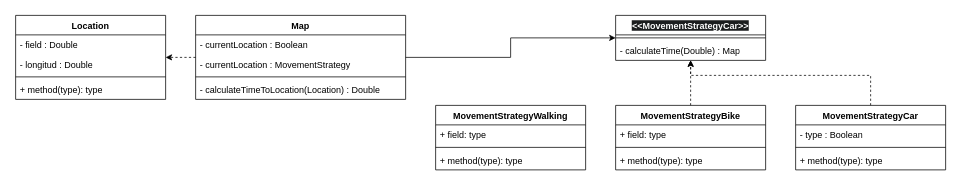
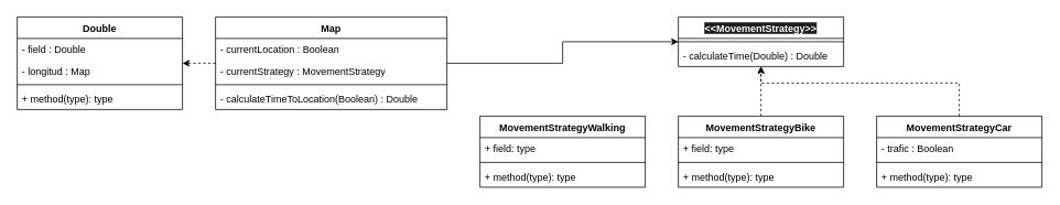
  <mxCell id="0" />
  <mxCell id="1" parent="0" />
  <mxCell id="2" style="edgeStyle=orthogonalEdgeStyle;rounded=0;orthogonalLoop=1;jettySize=auto;html=1;dashed=1;" edge="1" parent="1" source="4" target="9"><mxGeometry relative="1" as="geometry" /></mxCell>
  <mxCell id="3" style="edgeStyle=orthogonalEdgeStyle;rounded=0;orthogonalLoop=1;jettySize=auto;html=1;" edge="1" parent="1" source="4" target="14"><mxGeometry relative="1" as="geometry" /></mxCell>
  <mxCell id="4" value="Map" style="swimlane;fontStyle=1;align=center;verticalAlign=top;childLayout=stackLayout;horizontal=1;startSize=26;horizontalStack=0;resizeParent=1;resizeParentMax=0;resizeLast=0;collapsible=1;marginBottom=0;whiteSpace=wrap;html=1;" vertex="1" parent="1"><mxGeometry x="260" y="20" width="280" height="112" as="geometry" /></mxCell>
  <mxCell id="5" value="- currentLocation : Boolean" style="text;strokeColor=none;fillColor=none;align=left;verticalAlign=top;spacingLeft=4;spacingRight=4;overflow=hidden;rotatable=0;points=[[0,0.5],[1,0.5]];portConstraint=eastwest;whiteSpace=wrap;html=1;" vertex="1" parent="4"><mxGeometry y="26" width="280" height="26" as="geometry" /></mxCell>
- <mxCell id="6" value="- currentLocation : MovementStrategy" style="text;strokeColor=none;fillColor=none;align=left;verticalAlign=top;spacingLeft=4;spacingRight=4;overflow=hidden;rotatable=0;points=[[0,0.5],[1,0.5]];portConstraint=eastwest;whiteSpace=wrap;html=1;" vertex="1" parent="4"><mxGeometry y="52" width="280" height="26" as="geometry" /></mxCell>
+ <mxCell id="6" value="- currentStrategy : MovementStrategy" style="text;strokeColor=none;fillColor=none;align=left;verticalAlign=top;spacingLeft=4;spacingRight=4;overflow=hidden;rotatable=0;points=[[0,0.5],[1,0.5]];portConstraint=eastwest;whiteSpace=wrap;html=1;" vertex="1" parent="4"><mxGeometry y="52" width="280" height="26" as="geometry" /></mxCell>
  <mxCell id="7" value="" style="line;strokeWidth=1;fillColor=none;align=left;verticalAlign=middle;spacingTop=-1;spacingLeft=3;spacingRight=3;rotatable=0;labelPosition=right;points=[];portConstraint=eastwest;strokeColor=inherit;" vertex="1" parent="4"><mxGeometry y="78" width="280" height="8" as="geometry" /></mxCell>
- <mxCell id="8" value="- calculateTimeToLocation(Location) : Double" style="text;strokeColor=none;fillColor=none;align=left;verticalAlign=top;spacingLeft=4;spacingRight=4;overflow=hidden;rotatable=0;points=[[0,0.5],[1,0.5]];portConstraint=eastwest;whiteSpace=wrap;html=1;" vertex="1" parent="4"><mxGeometry y="86" width="280" height="26" as="geometry" /></mxCell>
- <mxCell id="9" value="Location" style="swimlane;fontStyle=1;align=center;verticalAlign=top;childLayout=stackLayout;horizontal=1;startSize=26;horizontalStack=0;resizeParent=1;resizeParentMax=0;resizeLast=0;collapsible=1;marginBottom=0;whiteSpace=wrap;html=1;" vertex="1" parent="1"><mxGeometry x="20" y="20" width="200" height="112" as="geometry" /></mxCell>
+ <mxCell id="8" value="- calculateTimeToLocation(Boolean) : Double" style="text;strokeColor=none;fillColor=none;align=left;verticalAlign=top;spacingLeft=4;spacingRight=4;overflow=hidden;rotatable=0;points=[[0,0.5],[1,0.5]];portConstraint=eastwest;whiteSpace=wrap;html=1;" vertex="1" parent="4"><mxGeometry y="86" width="280" height="26" as="geometry" /></mxCell>
+ <mxCell id="9" value="Double" style="swimlane;fontStyle=1;align=center;verticalAlign=top;childLayout=stackLayout;horizontal=1;startSize=26;horizontalStack=0;resizeParent=1;resizeParentMax=0;resizeLast=0;collapsible=1;marginBottom=0;whiteSpace=wrap;html=1;" vertex="1" parent="1"><mxGeometry x="20" y="20" width="200" height="112" as="geometry" /></mxCell>
  <mxCell id="10" value="- field : Double" style="text;strokeColor=none;fillColor=none;align=left;verticalAlign=top;spacingLeft=4;spacingRight=4;overflow=hidden;rotatable=0;points=[[0,0.5],[1,0.5]];portConstraint=eastwest;whiteSpace=wrap;html=1;" vertex="1" parent="9"><mxGeometry y="26" width="200" height="26" as="geometry" /></mxCell>
- <mxCell id="11" value="- longitud : Double" style="text;strokeColor=none;fillColor=none;align=left;verticalAlign=top;spacingLeft=4;spacingRight=4;overflow=hidden;rotatable=0;points=[[0,0.5],[1,0.5]];portConstraint=eastwest;whiteSpace=wrap;html=1;" vertex="1" parent="9"><mxGeometry y="52" width="200" height="26" as="geometry" /></mxCell>
+ <mxCell id="11" value="- longitud : Map" style="text;strokeColor=none;fillColor=none;align=left;verticalAlign=top;spacingLeft=4;spacingRight=4;overflow=hidden;rotatable=0;points=[[0,0.5],[1,0.5]];portConstraint=eastwest;whiteSpace=wrap;html=1;" vertex="1" parent="9"><mxGeometry y="52" width="200" height="26" as="geometry" /></mxCell>
  <mxCell id="12" value="" style="line;strokeWidth=1;fillColor=none;align=left;verticalAlign=middle;spacingTop=-1;spacingLeft=3;spacingRight=3;rotatable=0;labelPosition=right;points=[];portConstraint=eastwest;strokeColor=inherit;" vertex="1" parent="9"><mxGeometry y="78" width="200" height="8" as="geometry" /></mxCell>
  <mxCell id="13" value="+ method(type): type" style="text;strokeColor=none;fillColor=none;align=left;verticalAlign=top;spacingLeft=4;spacingRight=4;overflow=hidden;rotatable=0;points=[[0,0.5],[1,0.5]];portConstraint=eastwest;whiteSpace=wrap;html=1;" vertex="1" parent="9"><mxGeometry y="86" width="200" height="26" as="geometry" /></mxCell>
- <mxCell id="14" value="&lt;span style=&quot;color: rgb(255, 255, 255); font-family: Helvetica; font-size: 12px; font-style: normal; font-variant-ligatures: normal; font-variant-caps: normal; letter-spacing: normal; orphans: 2; text-align: left; text-indent: 0px; text-transform: none; widows: 2; word-spacing: 0px; -webkit-text-stroke-width: 0px; white-space: normal; background-color: rgb(27, 29, 30); text-decoration-thickness: initial; text-decoration-style: initial; text-decoration-color: initial; float: none; display: inline !important;&quot;&gt;&lt;b&gt;&amp;lt;&amp;lt;MovementStrategyCar&amp;gt;&amp;gt;&lt;/b&gt;&lt;/span&gt;" style="swimlane;fontStyle=0;align=center;verticalAlign=top;childLayout=stackLayout;horizontal=1;startSize=26;horizontalStack=0;resizeParent=1;resizeParentMax=0;resizeLast=0;collapsible=1;marginBottom=0;whiteSpace=wrap;html=1;" vertex="1" parent="1"><mxGeometry x="820" y="20" width="200" height="60" as="geometry" /></mxCell>
+ <mxCell id="14" value="&lt;span style=&quot;color: rgb(255, 255, 255); font-family: Helvetica; font-size: 12px; font-style: normal; font-variant-ligatures: normal; font-variant-caps: normal; letter-spacing: normal; orphans: 2; text-align: left; text-indent: 0px; text-transform: none; widows: 2; word-spacing: 0px; -webkit-text-stroke-width: 0px; white-space: normal; background-color: rgb(27, 29, 30); text-decoration-thickness: initial; text-decoration-style: initial; text-decoration-color: initial; float: none; display: inline !important;&quot;&gt;&lt;b&gt;&amp;lt;&amp;lt;MovementStrategy&amp;gt;&amp;gt;&lt;/b&gt;&lt;/span&gt;" style="swimlane;fontStyle=0;align=center;verticalAlign=top;childLayout=stackLayout;horizontal=1;startSize=26;horizontalStack=0;resizeParent=1;resizeParentMax=0;resizeLast=0;collapsible=1;marginBottom=0;whiteSpace=wrap;html=1;" vertex="1" parent="1"><mxGeometry x="820" y="20" width="200" height="60" as="geometry" /></mxCell>
  <mxCell id="15" value="" style="line;strokeWidth=1;fillColor=none;align=left;verticalAlign=middle;spacingTop=-1;spacingLeft=3;spacingRight=3;rotatable=0;labelPosition=right;points=[];portConstraint=eastwest;strokeColor=inherit;" vertex="1" parent="14"><mxGeometry y="26" width="200" height="8" as="geometry" /></mxCell>
- <mxCell id="16" value="- calculateTime(Double) : Map" style="text;strokeColor=none;fillColor=none;align=left;verticalAlign=top;spacingLeft=4;spacingRight=4;overflow=hidden;rotatable=0;points=[[0,0.5],[1,0.5]];portConstraint=eastwest;whiteSpace=wrap;html=1;" vertex="1" parent="14"><mxGeometry y="34" width="200" height="26" as="geometry" /></mxCell>
+ <mxCell id="16" value="- calculateTime(Double) : Double" style="text;strokeColor=none;fillColor=none;align=left;verticalAlign=top;spacingLeft=4;spacingRight=4;overflow=hidden;rotatable=0;points=[[0,0.5],[1,0.5]];portConstraint=eastwest;whiteSpace=wrap;html=1;" vertex="1" parent="14"><mxGeometry y="34" width="200" height="26" as="geometry" /></mxCell>
  <mxCell id="17" value="&lt;b style=&quot;text-align: left;&quot;&gt;MovementStrategyWalking&lt;/b&gt;" style="swimlane;fontStyle=1;align=center;verticalAlign=top;childLayout=stackLayout;horizontal=1;startSize=26;horizontalStack=0;resizeParent=1;resizeParentMax=0;resizeLast=0;collapsible=1;marginBottom=0;whiteSpace=wrap;html=1;" vertex="1" parent="1"><mxGeometry x="580" y="140" width="200" height="86" as="geometry" /></mxCell>
  <mxCell id="18" value="+ field: type" style="text;strokeColor=none;fillColor=none;align=left;verticalAlign=top;spacingLeft=4;spacingRight=4;overflow=hidden;rotatable=0;points=[[0,0.5],[1,0.5]];portConstraint=eastwest;whiteSpace=wrap;html=1;" vertex="1" parent="17"><mxGeometry y="26" width="200" height="26" as="geometry" /></mxCell>
  <mxCell id="19" value="" style="line;strokeWidth=1;fillColor=none;align=left;verticalAlign=middle;spacingTop=-1;spacingLeft=3;spacingRight=3;rotatable=0;labelPosition=right;points=[];portConstraint=eastwest;strokeColor=inherit;" vertex="1" parent="17"><mxGeometry y="52" width="200" height="8" as="geometry" /></mxCell>
  <mxCell id="20" value="+ method(type): type" style="text;strokeColor=none;fillColor=none;align=left;verticalAlign=top;spacingLeft=4;spacingRight=4;overflow=hidden;rotatable=0;points=[[0,0.5],[1,0.5]];portConstraint=eastwest;whiteSpace=wrap;html=1;" vertex="1" parent="17"><mxGeometry y="60" width="200" height="26" as="geometry" /></mxCell>
  <mxCell id="21" style="edgeStyle=orthogonalEdgeStyle;rounded=0;orthogonalLoop=1;jettySize=auto;html=1;dashed=1;" edge="1" parent="1" source="22" target="14"><mxGeometry relative="1" as="geometry" /></mxCell>
  <mxCell id="22" value="&lt;b style=&quot;text-align: left;&quot;&gt;MovementStrategyBike&lt;/b&gt;" style="swimlane;fontStyle=1;align=center;verticalAlign=top;childLayout=stackLayout;horizontal=1;startSize=26;horizontalStack=0;resizeParent=1;resizeParentMax=0;resizeLast=0;collapsible=1;marginBottom=0;whiteSpace=wrap;html=1;" vertex="1" parent="1"><mxGeometry x="820" y="140" width="200" height="86" as="geometry" /></mxCell>
  <mxCell id="23" value="+ field: type" style="text;strokeColor=none;fillColor=none;align=left;verticalAlign=top;spacingLeft=4;spacingRight=4;overflow=hidden;rotatable=0;points=[[0,0.5],[1,0.5]];portConstraint=eastwest;whiteSpace=wrap;html=1;" vertex="1" parent="22"><mxGeometry y="26" width="200" height="26" as="geometry" /></mxCell>
  <mxCell id="24" value="" style="line;strokeWidth=1;fillColor=none;align=left;verticalAlign=middle;spacingTop=-1;spacingLeft=3;spacingRight=3;rotatable=0;labelPosition=right;points=[];portConstraint=eastwest;strokeColor=inherit;" vertex="1" parent="22"><mxGeometry y="52" width="200" height="8" as="geometry" /></mxCell>
  <mxCell id="25" value="+ method(type): type" style="text;strokeColor=none;fillColor=none;align=left;verticalAlign=top;spacingLeft=4;spacingRight=4;overflow=hidden;rotatable=0;points=[[0,0.5],[1,0.5]];portConstraint=eastwest;whiteSpace=wrap;html=1;" vertex="1" parent="22"><mxGeometry y="60" width="200" height="26" as="geometry" /></mxCell>
  <mxCell id="26" style="edgeStyle=orthogonalEdgeStyle;rounded=0;orthogonalLoop=1;jettySize=auto;html=1;dashed=1;" edge="1" parent="1" source="27" target="14"><mxGeometry relative="1" as="geometry"><Array as="points"><mxPoint x="1160" y="100" /><mxPoint x="920" y="100" /></Array></mxGeometry></mxCell>
  <mxCell id="27" value="&lt;b style=&quot;text-align: left;&quot;&gt;MovementStrategyCar&lt;/b&gt;" style="swimlane;fontStyle=1;align=center;verticalAlign=top;childLayout=stackLayout;horizontal=1;startSize=26;horizontalStack=0;resizeParent=1;resizeParentMax=0;resizeLast=0;collapsible=1;marginBottom=0;whiteSpace=wrap;html=1;" vertex="1" parent="1"><mxGeometry x="1060" y="140" width="200" height="86" as="geometry" /></mxCell>
- <mxCell id="28" value="- type : Boolean" style="text;strokeColor=none;fillColor=none;align=left;verticalAlign=top;spacingLeft=4;spacingRight=4;overflow=hidden;rotatable=0;points=[[0,0.5],[1,0.5]];portConstraint=eastwest;whiteSpace=wrap;html=1;" vertex="1" parent="27"><mxGeometry y="26" width="200" height="26" as="geometry" /></mxCell>
+ <mxCell id="28" value="- trafic : Boolean" style="text;strokeColor=none;fillColor=none;align=left;verticalAlign=top;spacingLeft=4;spacingRight=4;overflow=hidden;rotatable=0;points=[[0,0.5],[1,0.5]];portConstraint=eastwest;whiteSpace=wrap;html=1;" vertex="1" parent="27"><mxGeometry y="26" width="200" height="26" as="geometry" /></mxCell>
  <mxCell id="29" value="" style="line;strokeWidth=1;fillColor=none;align=left;verticalAlign=middle;spacingTop=-1;spacingLeft=3;spacingRight=3;rotatable=0;labelPosition=right;points=[];portConstraint=eastwest;strokeColor=inherit;" vertex="1" parent="27"><mxGeometry y="52" width="200" height="8" as="geometry" /></mxCell>
  <mxCell id="30" value="+ method(type): type" style="text;strokeColor=none;fillColor=none;align=left;verticalAlign=top;spacingLeft=4;spacingRight=4;overflow=hidden;rotatable=0;points=[[0,0.5],[1,0.5]];portConstraint=eastwest;whiteSpace=wrap;html=1;" vertex="1" parent="27"><mxGeometry y="60" width="200" height="26" as="geometry" /></mxCell>
